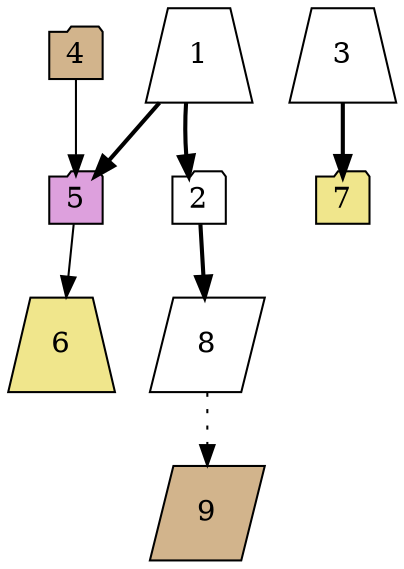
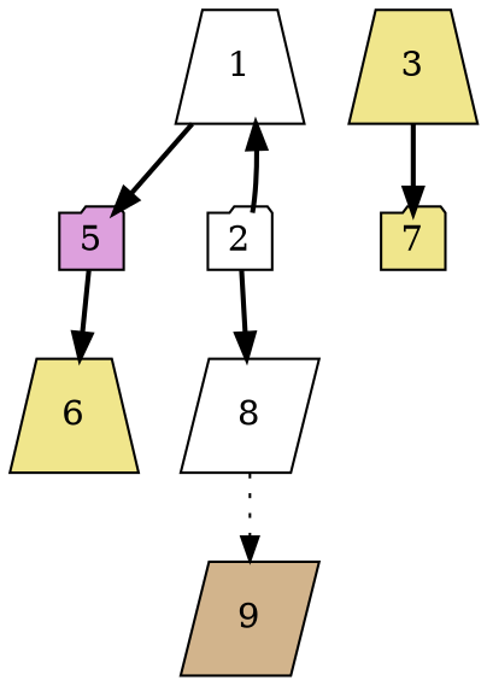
  digraph {
    bgcolor=white
    rankdir=TB
    node [fillcolor=khaki shape=folder style=filled]
    edge [style=bold]
    n1 [fillcolor=plum height=0.1 label=5 width=0.1]
    n2 [height=0.1 label=6 shape=trapezium width=0.1]
-   n3 [fillcolor=tan height=0.1 label=4 width=0.1]
    n4 [fillcolor=white height=0.1 label=1 shape=trapezium width=0.1]
    n5 [fillcolor=white height=0.1 label=2 width=0.1]
    n6 [fillcolor=white height=0.1 label=8 shape=parallelogram width=0.1]
-   n7 [fillcolor=white height=0.1 label=3 shape=trapezium width=0.1]
+   n7 [height=0.1 label=3 shape=trapezium width=0.1]
    n8 [height=0.1 label=7 width=0.1]
    n9 [fillcolor=tan height=0.1 label=9 shape=parallelogram width=0.1]
-   n1 -> n2 [style=solid]
-   n3 -> n1 [style=solid]
+   n1 -> n2
    n4 -> n1
-   n4 -> n5
+   n5 -> n4
    n5 -> n6
    n6 -> n9 [style=dotted]
    n7 -> n8
  }
